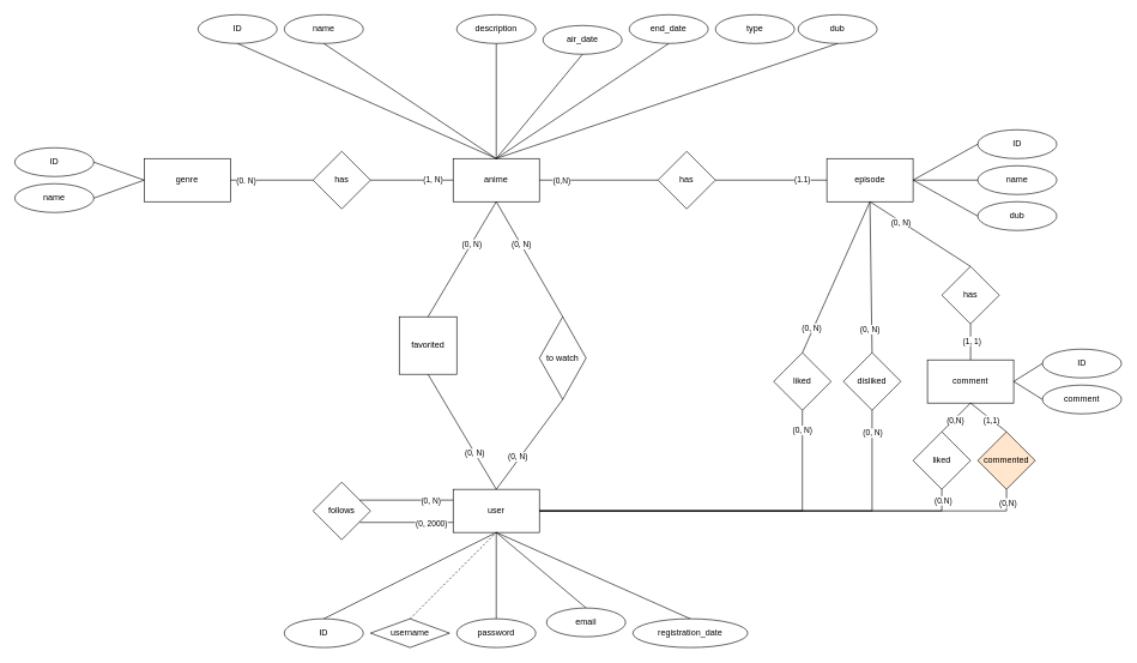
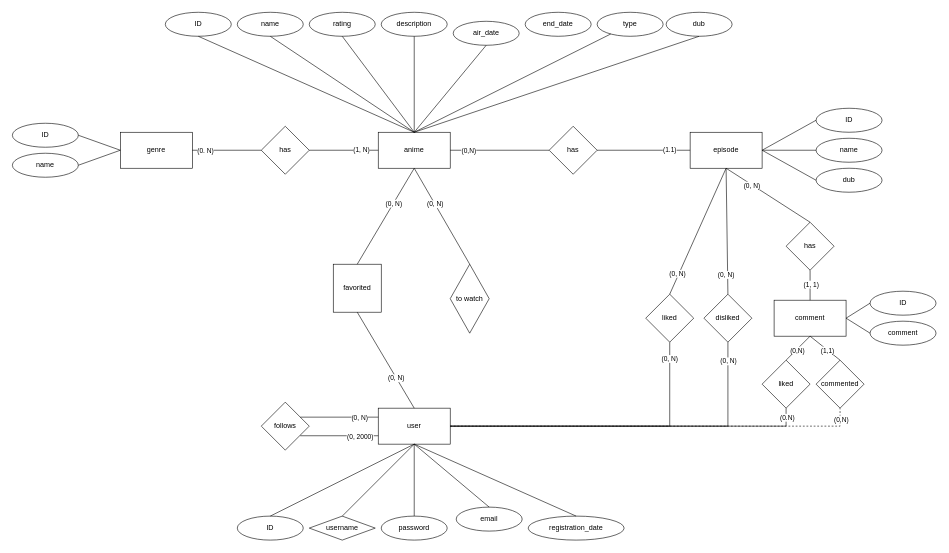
  <mxCell id="0" />
  <mxCell id="1" parent="0" />
  <mxCell id="2" value="anime" style="rounded=0;whiteSpace=wrap;html=1;" vertex="1" parent="1"><mxGeometry x="630" y="220" width="120" height="60" as="geometry" /></mxCell>
  <mxCell id="3" value="genre" style="rounded=0;whiteSpace=wrap;html=1;" vertex="1" parent="1"><mxGeometry x="200" y="220" width="120" height="60" as="geometry" /></mxCell>
  <mxCell id="4" value="ID" style="ellipse;whiteSpace=wrap;html=1;" vertex="1" parent="1"><mxGeometry x="275" y="20" width="110" height="40" as="geometry" /></mxCell>
  <mxCell id="5" value="name" style="ellipse;whiteSpace=wrap;html=1;" vertex="1" parent="1"><mxGeometry x="395" y="20" width="110" height="40" as="geometry" /></mxCell>
+ <mxCell id="6" value="rating" style="ellipse;whiteSpace=wrap;html=1;" vertex="1" parent="1"><mxGeometry x="515" y="20" width="110" height="40" as="geometry" /></mxCell>
  <mxCell id="7" value="description" style="ellipse;whiteSpace=wrap;html=1;" vertex="1" parent="1"><mxGeometry x="635" y="20" width="110" height="40" as="geometry" /></mxCell>
  <mxCell id="8" value="air_date" style="ellipse;whiteSpace=wrap;html=1;" vertex="1" parent="1"><mxGeometry x="755" y="35" width="110" height="40" as="geometry" /></mxCell>
  <mxCell id="9" value="end_date" style="ellipse;whiteSpace=wrap;html=1;" vertex="1" parent="1"><mxGeometry x="875" y="20" width="110" height="40" as="geometry" /></mxCell>
  <mxCell id="10" value="type" style="ellipse;whiteSpace=wrap;html=1;" vertex="1" parent="1"><mxGeometry x="995" y="20" width="110" height="40" as="geometry" /></mxCell>
  <mxCell id="11" value="" style="endArrow=none;html=1;rounded=0;entryX=0.5;entryY=1;entryDx=0;entryDy=0;exitX=0.5;exitY=0;exitDx=0;exitDy=0;" edge="1" parent="1" source="2" target="4"><mxGeometry width="50" height="50" relative="1" as="geometry"><mxPoint x="480" y="180" as="sourcePoint" /><mxPoint x="530" y="130" as="targetPoint" /></mxGeometry></mxCell>
  <mxCell id="12" value="" style="endArrow=none;html=1;rounded=0;entryX=0.5;entryY=1;entryDx=0;entryDy=0;exitX=0.5;exitY=0;exitDx=0;exitDy=0;" edge="1" parent="1" source="2" target="5"><mxGeometry width="50" height="50" relative="1" as="geometry"><mxPoint x="700" y="170" as="sourcePoint" /><mxPoint x="345" y="70" as="targetPoint" /></mxGeometry></mxCell>
+ <mxCell id="13" value="" style="endArrow=none;html=1;rounded=0;entryX=0.5;entryY=1;entryDx=0;entryDy=0;exitX=0.5;exitY=0;exitDx=0;exitDy=0;" edge="1" parent="1" source="2" target="6"><mxGeometry width="50" height="50" relative="1" as="geometry"><mxPoint x="710" y="180" as="sourcePoint" /><mxPoint x="355" y="80" as="targetPoint" /></mxGeometry></mxCell>
  <mxCell id="14" value="" style="endArrow=none;html=1;rounded=0;entryX=0.5;entryY=1;entryDx=0;entryDy=0;exitX=0.5;exitY=0;exitDx=0;exitDy=0;" edge="1" parent="1" source="2" target="7"><mxGeometry width="50" height="50" relative="1" as="geometry"><mxPoint x="720" y="250" as="sourcePoint" /><mxPoint x="365" y="90" as="targetPoint" /></mxGeometry></mxCell>
  <mxCell id="15" value="" style="endArrow=none;html=1;rounded=0;entryX=0.5;entryY=1;entryDx=0;entryDy=0;exitX=0.5;exitY=0;exitDx=0;exitDy=0;" edge="1" parent="1" source="2" target="8"><mxGeometry width="50" height="50" relative="1" as="geometry"><mxPoint x="730" y="260" as="sourcePoint" /><mxPoint x="375" y="100" as="targetPoint" /></mxGeometry></mxCell>
- <mxCell id="16" value="" style="endArrow=none;html=1;rounded=0;entryX=0.5;entryY=1;entryDx=0;entryDy=0;exitX=0.5;exitY=0;exitDx=0;exitDy=0;" edge="1" parent="1" source="2" target="9"><mxGeometry width="50" height="50" relative="1" as="geometry"><mxPoint x="740" y="270" as="sourcePoint" /><mxPoint x="385" y="110" as="targetPoint" /></mxGeometry></mxCell>
+ <mxCell id="16" value="" style="endArrow=none;html=1;rounded=0;exitX=0.5;exitY=0;exitDx=0;exitDy=0;" edge="1" parent="1" source="2" target="10"><mxGeometry width="50" height="50" relative="1" as="geometry"><mxPoint x="740" y="270" as="sourcePoint" /><mxPoint x="385" y="110" as="targetPoint" /></mxGeometry></mxCell>
  <mxCell id="17" value="ID" style="ellipse;whiteSpace=wrap;html=1;" vertex="1" parent="1"><mxGeometry x="20" y="205" width="110" height="40" as="geometry" /></mxCell>
  <mxCell id="18" value="name" style="ellipse;whiteSpace=wrap;html=1;" vertex="1" parent="1"><mxGeometry x="20" y="255" width="110" height="40" as="geometry" /></mxCell>
  <mxCell id="19" value="" style="endArrow=none;html=1;rounded=0;exitX=1;exitY=0.5;exitDx=0;exitDy=0;entryX=0;entryY=0.5;entryDx=0;entryDy=0;" edge="1" parent="1" source="17" target="3"><mxGeometry width="50" height="50" relative="1" as="geometry"><mxPoint x="270" y="160" as="sourcePoint" /><mxPoint x="320" y="110" as="targetPoint" /></mxGeometry></mxCell>
  <mxCell id="20" value="" style="endArrow=none;html=1;rounded=0;exitX=1;exitY=0.5;exitDx=0;exitDy=0;entryX=0;entryY=0.5;entryDx=0;entryDy=0;" edge="1" parent="1" source="18" target="3"><mxGeometry width="50" height="50" relative="1" as="geometry"><mxPoint x="140" y="235" as="sourcePoint" /><mxPoint x="210" y="260" as="targetPoint" /></mxGeometry></mxCell>
  <mxCell id="21" value="has" style="rhombus;whiteSpace=wrap;html=1;" vertex="1" parent="1"><mxGeometry x="435" y="210" width="80" height="80" as="geometry" /></mxCell>
  <mxCell id="22" value="" style="endArrow=none;html=1;rounded=0;exitX=1;exitY=0.5;exitDx=0;exitDy=0;entryX=0;entryY=0.5;entryDx=0;entryDy=0;" edge="1" parent="1" source="3" target="21"><mxGeometry width="50" height="50" relative="1" as="geometry"><mxPoint x="370" y="250" as="sourcePoint" /><mxPoint x="420" y="200" as="targetPoint" /></mxGeometry></mxCell>
  <mxCell id="23" value="(0. N)" style="edgeLabel;html=1;align=center;verticalAlign=middle;resizable=0;points=[];" vertex="1" connectable="0" parent="22"><mxGeometry x="-0.635" relative="1" as="geometry"><mxPoint as="offset" /></mxGeometry></mxCell>
  <mxCell id="24" value="" style="endArrow=none;html=1;rounded=0;exitX=1;exitY=0.5;exitDx=0;exitDy=0;entryX=0;entryY=0.5;entryDx=0;entryDy=0;" edge="1" parent="1" source="21" target="2"><mxGeometry width="50" height="50" relative="1" as="geometry"><mxPoint x="330" y="260" as="sourcePoint" /><mxPoint x="445" y="260" as="targetPoint" /></mxGeometry></mxCell>
  <mxCell id="25" value="(1, N)" style="edgeLabel;html=1;align=center;verticalAlign=middle;resizable=0;points=[];" vertex="1" connectable="0" parent="24"><mxGeometry x="0.496" y="1" relative="1" as="geometry"><mxPoint as="offset" /></mxGeometry></mxCell>
  <mxCell id="26" value="episode" style="rounded=0;whiteSpace=wrap;html=1;" vertex="1" parent="1"><mxGeometry x="1150" y="220" width="120" height="60" as="geometry" /></mxCell>
  <mxCell id="27" value="ID" style="ellipse;whiteSpace=wrap;html=1;" vertex="1" parent="1"><mxGeometry x="1360" y="180" width="110" height="40" as="geometry" /></mxCell>
  <mxCell id="28" value="name" style="ellipse;whiteSpace=wrap;html=1;" vertex="1" parent="1"><mxGeometry x="1360" y="230" width="110" height="40" as="geometry" /></mxCell>
  <mxCell id="29" value="dub" style="ellipse;whiteSpace=wrap;html=1;" vertex="1" parent="1"><mxGeometry x="1110" y="20" width="110" height="40" as="geometry" /></mxCell>
  <mxCell id="30" value="" style="endArrow=none;html=1;rounded=0;entryX=0.5;entryY=1;entryDx=0;entryDy=0;exitX=0.5;exitY=0;exitDx=0;exitDy=0;" edge="1" parent="1" source="2" target="29"><mxGeometry width="50" height="50" relative="1" as="geometry"><mxPoint x="700" y="230" as="sourcePoint" /><mxPoint x="1060" y="70" as="targetPoint" /></mxGeometry></mxCell>
  <mxCell id="31" value="dub" style="ellipse;whiteSpace=wrap;html=1;" vertex="1" parent="1"><mxGeometry x="1360" y="280" width="110" height="40" as="geometry" /></mxCell>
  <mxCell id="32" value="" style="endArrow=none;html=1;rounded=0;entryX=0;entryY=0.5;entryDx=0;entryDy=0;exitX=1;exitY=0.5;exitDx=0;exitDy=0;" edge="1" parent="1" source="26" target="27"><mxGeometry width="50" height="50" relative="1" as="geometry"><mxPoint x="1280" y="330" as="sourcePoint" /><mxPoint x="1330" y="280" as="targetPoint" /></mxGeometry></mxCell>
  <mxCell id="33" value="" style="endArrow=none;html=1;rounded=0;entryX=0;entryY=0.5;entryDx=0;entryDy=0;exitX=1;exitY=0.5;exitDx=0;exitDy=0;" edge="1" parent="1" source="26" target="28"><mxGeometry width="50" height="50" relative="1" as="geometry"><mxPoint x="1280" y="260" as="sourcePoint" /><mxPoint x="1370" y="210" as="targetPoint" /></mxGeometry></mxCell>
  <mxCell id="34" value="" style="endArrow=none;html=1;rounded=0;entryX=0;entryY=0.5;entryDx=0;entryDy=0;exitX=1;exitY=0.5;exitDx=0;exitDy=0;" edge="1" parent="1" source="26" target="31"><mxGeometry width="50" height="50" relative="1" as="geometry"><mxPoint x="1280" y="260" as="sourcePoint" /><mxPoint x="1370" y="260" as="targetPoint" /></mxGeometry></mxCell>
  <mxCell id="35" value="has" style="rhombus;whiteSpace=wrap;html=1;" vertex="1" parent="1"><mxGeometry x="915" y="210" width="80" height="80" as="geometry" /></mxCell>
  <mxCell id="36" value="" style="endArrow=none;html=1;rounded=0;exitX=1;exitY=0.5;exitDx=0;exitDy=0;entryX=0;entryY=0.5;entryDx=0;entryDy=0;" edge="1" parent="1" source="2" target="35"><mxGeometry width="50" height="50" relative="1" as="geometry"><mxPoint x="820" y="270" as="sourcePoint" /><mxPoint x="870" y="220" as="targetPoint" /></mxGeometry></mxCell>
  <mxCell id="37" value="(0,N)" style="edgeLabel;html=1;align=center;verticalAlign=middle;resizable=0;points=[];" vertex="1" connectable="0" parent="36"><mxGeometry x="-0.636" relative="1" as="geometry"><mxPoint as="offset" /></mxGeometry></mxCell>
  <mxCell id="38" value="" style="endArrow=none;html=1;rounded=0;exitX=1;exitY=0.5;exitDx=0;exitDy=0;entryX=0;entryY=0.5;entryDx=0;entryDy=0;" edge="1" parent="1" source="35" target="26"><mxGeometry width="50" height="50" relative="1" as="geometry"><mxPoint x="760" y="260" as="sourcePoint" /><mxPoint x="925" y="260" as="targetPoint" /></mxGeometry></mxCell>
  <mxCell id="39" value="(1.1)" style="edgeLabel;html=1;align=center;verticalAlign=middle;resizable=0;points=[];" vertex="1" connectable="0" parent="38"><mxGeometry x="0.548" y="1" relative="1" as="geometry"><mxPoint as="offset" /></mxGeometry></mxCell>
  <mxCell id="40" value="user" style="rounded=0;whiteSpace=wrap;html=1;" vertex="1" parent="1"><mxGeometry x="630" y="680" width="120" height="60" as="geometry" /></mxCell>
  <mxCell id="41" value="ID" style="ellipse;whiteSpace=wrap;html=1;" vertex="1" parent="1"><mxGeometry x="395" y="860" width="110" height="40" as="geometry" /></mxCell>
  <mxCell id="42" value="username" style="rhombus;whiteSpace=wrap;html=1;" vertex="1" parent="1"><mxGeometry x="515" y="860" width="110" height="40" as="geometry" /></mxCell>
  <mxCell id="43" value="registration_date" style="ellipse;whiteSpace=wrap;html=1;" vertex="1" parent="1"><mxGeometry x="880" y="860" width="160" height="40" as="geometry" /></mxCell>
  <mxCell id="44" value="password" style="ellipse;whiteSpace=wrap;html=1;" vertex="1" parent="1"><mxGeometry x="635" y="860" width="110" height="40" as="geometry" /></mxCell>
  <mxCell id="45" value="follows" style="rhombus;whiteSpace=wrap;html=1;" vertex="1" parent="1"><mxGeometry x="435" y="670" width="80" height="80" as="geometry" /></mxCell>
  <mxCell id="46" value="" style="endArrow=none;html=1;rounded=0;exitX=0;exitY=0.75;exitDx=0;exitDy=0;" edge="1" parent="1"><mxGeometry width="50" height="50" relative="1" as="geometry"><mxPoint x="630" y="726" as="sourcePoint" /><mxPoint x="500" y="726" as="targetPoint" /></mxGeometry></mxCell>
  <mxCell id="47" value="(0, 2000)" style="edgeLabel;html=1;align=center;verticalAlign=middle;resizable=0;points=[];" vertex="1" connectable="0" parent="46"><mxGeometry x="-0.554" y="1" relative="1" as="geometry"><mxPoint x="-2" as="offset" /></mxGeometry></mxCell>
  <mxCell id="48" value="" style="endArrow=none;html=1;rounded=0;entryX=0;entryY=0.25;entryDx=0;entryDy=0;" edge="1" parent="1" target="40"><mxGeometry width="50" height="50" relative="1" as="geometry"><mxPoint x="500" y="695" as="sourcePoint" /><mxPoint x="505" y="736" as="targetPoint" /></mxGeometry></mxCell>
  <mxCell id="49" value="(0, N)" style="edgeLabel;html=1;align=center;verticalAlign=middle;resizable=0;points=[];" vertex="1" connectable="0" parent="48"><mxGeometry x="0.508" relative="1" as="geometry"><mxPoint as="offset" /></mxGeometry></mxCell>
  <mxCell id="50" value="" style="endArrow=none;html=1;rounded=0;exitX=0.5;exitY=0;exitDx=0;exitDy=0;entryX=0.5;entryY=1;entryDx=0;entryDy=0;" edge="1" parent="1" source="41" target="40"><mxGeometry width="50" height="50" relative="1" as="geometry"><mxPoint x="560" y="880" as="sourcePoint" /><mxPoint x="610" y="830" as="targetPoint" /></mxGeometry></mxCell>
- <mxCell id="51" value="" style="endArrow=none;html=1;rounded=0;exitX=0.5;exitY=0;exitDx=0;exitDy=0;entryX=0.5;entryY=1;entryDx=0;entryDy=0;dashed=1;" edge="1" parent="1" source="42" target="40"><mxGeometry width="50" height="50" relative="1" as="geometry"><mxPoint x="520" y="870" as="sourcePoint" /><mxPoint x="700" y="750" as="targetPoint" /></mxGeometry></mxCell>
+ <mxCell id="51" value="" style="endArrow=none;html=1;rounded=0;exitX=0.5;exitY=0;exitDx=0;exitDy=0;entryX=0.5;entryY=1;entryDx=0;entryDy=0;" edge="1" parent="1" source="42" target="40"><mxGeometry width="50" height="50" relative="1" as="geometry"><mxPoint x="520" y="870" as="sourcePoint" /><mxPoint x="700" y="750" as="targetPoint" /></mxGeometry></mxCell>
  <mxCell id="52" value="" style="endArrow=none;html=1;rounded=0;exitX=0.5;exitY=0;exitDx=0;exitDy=0;entryX=0.5;entryY=1;entryDx=0;entryDy=0;" edge="1" parent="1" source="44" target="40"><mxGeometry width="50" height="50" relative="1" as="geometry"><mxPoint x="640" y="870" as="sourcePoint" /><mxPoint x="700" y="750" as="targetPoint" /></mxGeometry></mxCell>
  <mxCell id="53" value="" style="endArrow=none;html=1;rounded=0;exitX=0.5;exitY=0;exitDx=0;exitDy=0;entryX=0.5;entryY=1;entryDx=0;entryDy=0;" edge="1" parent="1" source="43" target="40"><mxGeometry width="50" height="50" relative="1" as="geometry"><mxPoint x="760" y="870" as="sourcePoint" /><mxPoint x="700" y="750" as="targetPoint" /></mxGeometry></mxCell>
  <mxCell id="54" value="to watch" style="rhombus;whiteSpace=wrap;html=1;" vertex="1" parent="1"><mxGeometry x="750" y="440" width="65" height="115" as="geometry" /></mxCell>
- <mxCell id="55" value="" style="endArrow=none;html=1;rounded=0;exitX=0.5;exitY=0;exitDx=0;exitDy=0;entryX=0.5;entryY=1;entryDx=0;entryDy=0;" edge="1" parent="1" source="40" target="54"><mxGeometry width="50" height="50" relative="1" as="geometry"><mxPoint x="660" y="650" as="sourcePoint" /><mxPoint x="710" y="600" as="targetPoint" /></mxGeometry></mxCell>
- <mxCell id="56" value="(0, N)" style="edgeLabel;html=1;align=center;verticalAlign=middle;resizable=0;points=[];" vertex="1" connectable="0" parent="55"><mxGeometry x="-0.713" relative="1" as="geometry"><mxPoint x="16" y="-28" as="offset" /></mxGeometry></mxCell>
  <mxCell id="57" value="" style="endArrow=none;html=1;rounded=0;exitX=0.5;exitY=0;exitDx=0;exitDy=0;entryX=0.5;entryY=1;entryDx=0;entryDy=0;" edge="1" parent="1" source="54" target="2"><mxGeometry width="50" height="50" relative="1" as="geometry"><mxPoint x="700" y="690" as="sourcePoint" /><mxPoint x="700" y="530" as="targetPoint" /></mxGeometry></mxCell>
  <mxCell id="58" value="(0, N)" style="edgeLabel;html=1;align=center;verticalAlign=middle;resizable=0;points=[];" vertex="1" connectable="0" parent="57"><mxGeometry x="0.713" y="1" relative="1" as="geometry"><mxPoint x="22" y="36" as="offset" /></mxGeometry></mxCell>
  <mxCell id="59" value="disliked" style="rhombus;whiteSpace=wrap;html=1;" vertex="1" parent="1"><mxGeometry x="1173" y="490" width="80" height="80" as="geometry" /></mxCell>
  <mxCell id="60" value="liked" style="rhombus;whiteSpace=wrap;html=1;" vertex="1" parent="1"><mxGeometry x="1076" y="490" width="80" height="80" as="geometry" /></mxCell>
  <mxCell id="61" value="" style="endArrow=none;html=1;rounded=0;exitX=1;exitY=0.5;exitDx=0;exitDy=0;entryX=0.5;entryY=1;entryDx=0;entryDy=0;" edge="1" parent="1" source="40" target="60"><mxGeometry width="50" height="50" relative="1" as="geometry"><mxPoint x="860" y="720" as="sourcePoint" /><mxPoint x="910" y="670" as="targetPoint" /><Array as="points"><mxPoint x="1116" y="710" /></Array></mxGeometry></mxCell>
  <mxCell id="62" value="(0, N)" style="edgeLabel;html=1;align=center;verticalAlign=middle;resizable=0;points=[];" vertex="1" connectable="0" parent="61"><mxGeometry x="0.893" y="1" relative="1" as="geometry"><mxPoint as="offset" /></mxGeometry></mxCell>
  <mxCell id="63" value="" style="endArrow=none;html=1;rounded=0;entryX=0.5;entryY=1;entryDx=0;entryDy=0;exitX=1;exitY=0.5;exitDx=0;exitDy=0;" edge="1" parent="1" source="40" target="59"><mxGeometry width="50" height="50" relative="1" as="geometry"><mxPoint x="770" y="740" as="sourcePoint" /><mxPoint x="1180" y="580" as="targetPoint" /><Array as="points"><mxPoint x="1213" y="710" /></Array></mxGeometry></mxCell>
  <mxCell id="64" value="(0, N)" style="edgeLabel;html=1;align=center;verticalAlign=middle;resizable=0;points=[];" vertex="1" connectable="0" parent="63"><mxGeometry x="0.897" relative="1" as="geometry"><mxPoint as="offset" /></mxGeometry></mxCell>
  <mxCell id="65" value="" style="endArrow=none;html=1;rounded=0;exitX=0.5;exitY=0;exitDx=0;exitDy=0;entryX=0.5;entryY=1;entryDx=0;entryDy=0;" edge="1" parent="1" source="60" target="26"><mxGeometry width="50" height="50" relative="1" as="geometry"><mxPoint x="940" y="490" as="sourcePoint" /><mxPoint x="990" y="440" as="targetPoint" /></mxGeometry></mxCell>
  <mxCell id="66" value="" style="endArrow=none;html=1;rounded=0;exitX=0.5;exitY=0;exitDx=0;exitDy=0;entryX=0.5;entryY=1;entryDx=0;entryDy=0;" edge="1" parent="1" source="59" target="26"><mxGeometry width="50" height="50" relative="1" as="geometry"><mxPoint x="1180" y="500" as="sourcePoint" /><mxPoint x="1251" y="300" as="targetPoint" /></mxGeometry></mxCell>
  <mxCell id="67" value="email" style="ellipse;whiteSpace=wrap;html=1;" vertex="1" parent="1"><mxGeometry x="760" y="845" width="110" height="40" as="geometry" /></mxCell>
  <mxCell id="68" value="" style="endArrow=none;html=1;rounded=0;exitX=0.5;exitY=0;exitDx=0;exitDy=0;entryX=0.5;entryY=1;entryDx=0;entryDy=0;" edge="1" parent="1" source="67" target="40"><mxGeometry width="50" height="50" relative="1" as="geometry"><mxPoint x="1005" y="870" as="sourcePoint" /><mxPoint x="700" y="780" as="targetPoint" /></mxGeometry></mxCell>
  <mxCell id="69" value="favorited" style="whiteSpace=wrap;html=1;rounded=0;" vertex="1" parent="1"><mxGeometry x="555" y="440" width="80" height="80" as="geometry" /></mxCell>
  <mxCell id="70" value="" style="endArrow=none;html=1;rounded=0;exitX=0.5;exitY=0;exitDx=0;exitDy=0;entryX=0.5;entryY=1;entryDx=0;entryDy=0;" edge="1" parent="1" source="40" target="69"><mxGeometry width="50" height="50" relative="1" as="geometry"><mxPoint x="570" y="620" as="sourcePoint" /><mxPoint x="620" y="570" as="targetPoint" /></mxGeometry></mxCell>
  <mxCell id="71" value="(0, N)" style="edgeLabel;html=1;align=center;verticalAlign=middle;resizable=0;points=[];" vertex="1" connectable="0" parent="70"><mxGeometry x="-0.364" relative="1" as="geometry"><mxPoint as="offset" /></mxGeometry></mxCell>
  <mxCell id="72" value="" style="endArrow=none;html=1;rounded=0;exitX=0.5;exitY=0;exitDx=0;exitDy=0;entryX=0.5;entryY=1;entryDx=0;entryDy=0;" edge="1" parent="1" source="69" target="2"><mxGeometry width="50" height="50" relative="1" as="geometry"><mxPoint x="700" y="690" as="sourcePoint" /><mxPoint x="660" y="530" as="targetPoint" /></mxGeometry></mxCell>
  <mxCell id="73" value="(0, N)" style="edgeLabel;html=1;align=center;verticalAlign=middle;resizable=0;points=[];" vertex="1" connectable="0" parent="72"><mxGeometry x="0.263" relative="1" as="geometry"><mxPoint as="offset" /></mxGeometry></mxCell>
  <mxCell id="74" value="(0, N)" style="edgeLabel;html=1;align=center;verticalAlign=middle;resizable=0;points=[];" vertex="1" connectable="0" parent="1"><mxGeometry x="1125" y="590" as="geometry"><mxPoint x="3" y="-135" as="offset" /></mxGeometry></mxCell>
  <mxCell id="75" value="(0, N)" style="edgeLabel;html=1;align=center;verticalAlign=middle;resizable=0;points=[];" vertex="1" connectable="0" parent="1"><mxGeometry x="1213" y="610" as="geometry"><mxPoint x="-4" y="-153" as="offset" /></mxGeometry></mxCell>
  <mxCell id="76" value="comment" style="rounded=0;whiteSpace=wrap;html=1;" vertex="1" parent="1"><mxGeometry x="1290" y="500" width="120" height="60" as="geometry" /></mxCell>
  <mxCell id="77" value="ID" style="ellipse;whiteSpace=wrap;html=1;" vertex="1" parent="1"><mxGeometry x="1450" y="485" width="110" height="40" as="geometry" /></mxCell>
  <mxCell id="78" value="comment" style="ellipse;whiteSpace=wrap;html=1;" vertex="1" parent="1"><mxGeometry x="1450" y="535" width="110" height="40" as="geometry" /></mxCell>
  <mxCell id="79" value="" style="endArrow=none;html=1;rounded=0;exitX=1;exitY=0.5;exitDx=0;exitDy=0;entryX=0.5;entryY=1;entryDx=0;entryDy=0;" edge="1" parent="1" source="40" target="82"><mxGeometry width="50" height="50" relative="1" as="geometry"><mxPoint x="1290" y="690" as="sourcePoint" /><mxPoint x="1290" y="710" as="targetPoint" /><Array as="points"><mxPoint x="1310" y="710" /></Array></mxGeometry></mxCell>
  <mxCell id="80" value="(0.N)" style="edgeLabel;html=1;align=center;verticalAlign=middle;resizable=0;points=[];" vertex="1" connectable="0" parent="79"><mxGeometry x="0.949" y="-1" relative="1" as="geometry"><mxPoint as="offset" /></mxGeometry></mxCell>
- <mxCell id="81" value="commented" style="rhombus;whiteSpace=wrap;html=1;fillColor=#ffe6cc;" vertex="1" parent="1"><mxGeometry x="1360" y="600" width="80" height="80" as="geometry" /></mxCell>
+ <mxCell id="81" value="commented" style="rhombus;whiteSpace=wrap;html=1;" vertex="1" parent="1"><mxGeometry x="1360" y="600" width="80" height="80" as="geometry" /></mxCell>
  <mxCell id="82" value="liked" style="rhombus;whiteSpace=wrap;html=1;" vertex="1" parent="1"><mxGeometry x="1270" y="600" width="80" height="80" as="geometry" /></mxCell>
- <mxCell id="83" value="" style="endArrow=none;html=1;rounded=0;exitX=1;exitY=0.5;exitDx=0;exitDy=0;entryX=0.5;entryY=1;entryDx=0;entryDy=0;" edge="1" parent="1" source="40" target="81"><mxGeometry width="50" height="50" relative="1" as="geometry"><mxPoint x="950" y="780" as="sourcePoint" /><mxPoint x="1000" y="730" as="targetPoint" /><Array as="points"><mxPoint x="1400" y="710" /></Array></mxGeometry></mxCell>
+ <mxCell id="83" value="" style="endArrow=none;html=1;rounded=0;exitX=1;exitY=0.5;exitDx=0;exitDy=0;entryX=0.5;entryY=1;entryDx=0;entryDy=0;dashed=1;" edge="1" parent="1" source="40" target="81"><mxGeometry width="50" height="50" relative="1" as="geometry"><mxPoint x="950" y="780" as="sourcePoint" /><mxPoint x="1000" y="730" as="targetPoint" /><Array as="points"><mxPoint x="1400" y="710" /></Array></mxGeometry></mxCell>
  <mxCell id="84" value="(0,N)" style="edgeLabel;html=1;align=center;verticalAlign=middle;resizable=0;points=[];" vertex="1" connectable="0" parent="83"><mxGeometry x="0.947" y="-1" relative="1" as="geometry"><mxPoint as="offset" /></mxGeometry></mxCell>
  <mxCell id="85" value="" style="endArrow=none;html=1;rounded=0;exitX=0.5;exitY=0;exitDx=0;exitDy=0;entryX=0.5;entryY=1;entryDx=0;entryDy=0;" edge="1" parent="1" source="82" target="76"><mxGeometry width="50" height="50" relative="1" as="geometry"><mxPoint x="1330" y="620" as="sourcePoint" /><mxPoint x="1380" y="570" as="targetPoint" /></mxGeometry></mxCell>
  <mxCell id="86" value="(0,N)" style="edgeLabel;html=1;align=center;verticalAlign=middle;resizable=0;points=[];" vertex="1" connectable="0" parent="85"><mxGeometry x="-0.125" y="-1" relative="1" as="geometry"><mxPoint as="offset" /></mxGeometry></mxCell>
  <mxCell id="87" value="" style="endArrow=none;html=1;rounded=0;exitX=0.5;exitY=0;exitDx=0;exitDy=0;entryX=0.5;entryY=1;entryDx=0;entryDy=0;" edge="1" parent="1" source="81" target="76"><mxGeometry width="50" height="50" relative="1" as="geometry"><mxPoint x="1320" y="610" as="sourcePoint" /><mxPoint x="1360" y="570" as="targetPoint" /></mxGeometry></mxCell>
  <mxCell id="88" value="(1,1)" style="edgeLabel;html=1;align=center;verticalAlign=middle;resizable=0;points=[];" vertex="1" connectable="0" parent="87"><mxGeometry x="-0.151" y="1" relative="1" as="geometry"><mxPoint as="offset" /></mxGeometry></mxCell>
  <mxCell id="89" value="" style="endArrow=none;html=1;rounded=0;exitX=0;exitY=0.5;exitDx=0;exitDy=0;entryX=1;entryY=0.5;entryDx=0;entryDy=0;" edge="1" parent="1" source="78" target="76"><mxGeometry width="50" height="50" relative="1" as="geometry"><mxPoint x="1410" y="610" as="sourcePoint" /><mxPoint x="1360" y="570" as="targetPoint" /></mxGeometry></mxCell>
  <mxCell id="90" value="" style="endArrow=none;html=1;rounded=0;exitX=0;exitY=0.5;exitDx=0;exitDy=0;entryX=1;entryY=0.5;entryDx=0;entryDy=0;" edge="1" parent="1" source="77" target="76"><mxGeometry width="50" height="50" relative="1" as="geometry"><mxPoint x="1460" y="565" as="sourcePoint" /><mxPoint x="1420" y="540" as="targetPoint" /></mxGeometry></mxCell>
  <mxCell id="91" value="has" style="rhombus;whiteSpace=wrap;html=1;" vertex="1" parent="1"><mxGeometry x="1310" y="370" width="80" height="80" as="geometry" /></mxCell>
  <mxCell id="92" value="" style="endArrow=none;html=1;rounded=0;exitX=0.5;exitY=0;exitDx=0;exitDy=0;entryX=0.5;entryY=1;entryDx=0;entryDy=0;" edge="1" parent="1" source="76" target="91"><mxGeometry width="50" height="50" relative="1" as="geometry"><mxPoint x="1440" y="490" as="sourcePoint" /><mxPoint x="1490" y="440" as="targetPoint" /></mxGeometry></mxCell>
  <mxCell id="93" value="(1, 1)" style="edgeLabel;html=1;align=center;verticalAlign=middle;resizable=0;points=[];" vertex="1" connectable="0" parent="92"><mxGeometry x="0.08" y="-1" relative="1" as="geometry"><mxPoint as="offset" /></mxGeometry></mxCell>
  <mxCell id="94" value="" style="endArrow=none;html=1;rounded=0;exitX=0.5;exitY=0;exitDx=0;exitDy=0;entryX=0.5;entryY=1;entryDx=0;entryDy=0;" edge="1" parent="1" source="91" target="26"><mxGeometry width="50" height="50" relative="1" as="geometry"><mxPoint x="1360" y="510" as="sourcePoint" /><mxPoint x="1360" y="460" as="targetPoint" /></mxGeometry></mxCell>
  <mxCell id="95" value="(0, N)" style="edgeLabel;html=1;align=center;verticalAlign=middle;resizable=0;points=[];" vertex="1" connectable="0" parent="94"><mxGeometry x="0.377" y="1" relative="1" as="geometry"><mxPoint as="offset" /></mxGeometry></mxCell>
